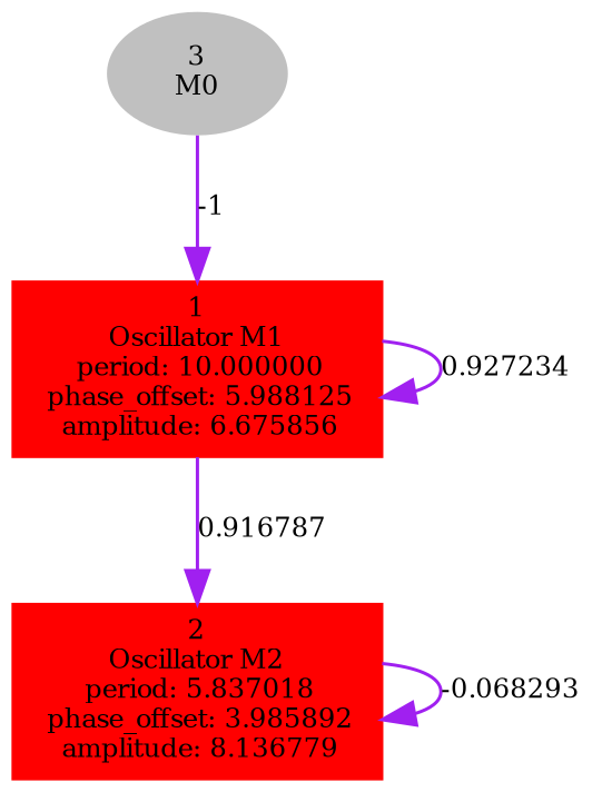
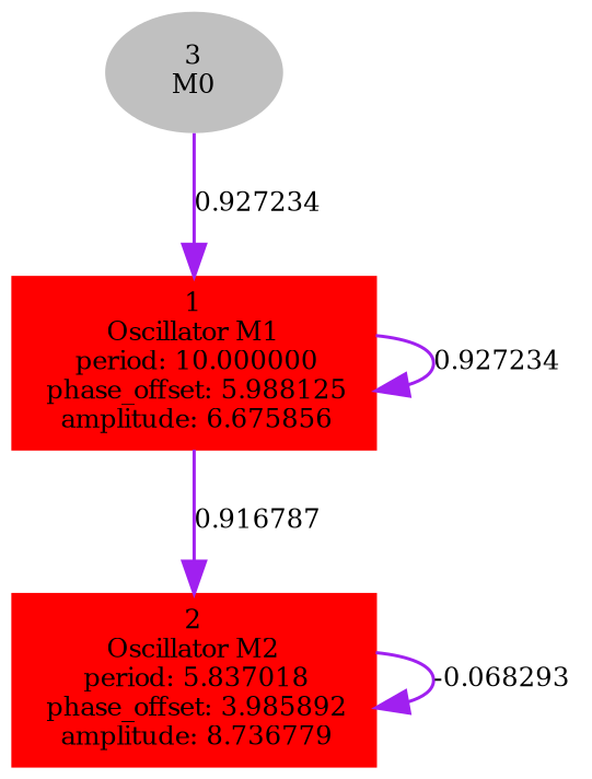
  digraph {
    forcelabels=true
    node [color=red fontsize=8 shape=box style=filled]
    edge [arrowhead=normal color=purple fontsize=8 style=solid]
    n1 [label=<1<BR />Oscillator M1<BR /> period: 10.000000<BR /> phase_offset: 5.988125<BR /> amplitude: 6.675856>]
-   n2 [label=<2<BR />Oscillator M2<BR /> period: 5.837018<BR /> phase_offset: 3.985892<BR /> amplitude: 8.136779>]
+   n2 [label=<2<BR />Oscillator M2<BR /> period: 5.837018<BR /> phase_offset: 3.985892<BR /> amplitude: 8.736779>]
    n3 [color=grey label=<3<BR/>M0> shape=""]
    n1 -> n1 [label="0.927234 "]
    n1 -> n2 [label="0.916787 "]
    n2 -> n2 [label="-0.068293 "]
-   n3 -> n1 [label="-1 "]
+   n3 -> n1 [label="0.927234 "]
  }
